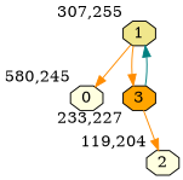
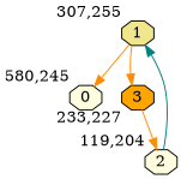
  digraph {
    bgcolor=white
    node [fillcolor=lightyellow fixedsize=true shape=octagon style=filled]
    edge [color=darkorange]
    0 [height=0.3 width=0.4 xlabel="580,245"]
    1 [fillcolor=khaki height=0.3 width=0.4 xlabel="307,255"]
    3 [fillcolor=orange height=0.3 width=0.4 xlabel="233,227"]
    2 [height=0.3 width=0.4 xlabel="119,204"]
    1 -> 0
    1 -> 3
-   3 -> 1 [color=teal]
+   2 -> 1 [color=teal]
    3 -> 2
  }
